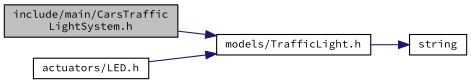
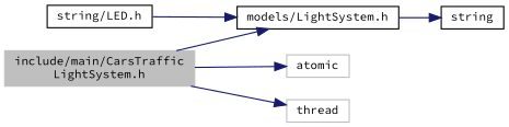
  digraph {
    fontname="Source Code Pro"
    rankdir=LR
    node [color=black fillcolor=white fontname="Source Code Pro" fontsize=10 shape=record style=filled]
    edge [color=midnightblue fontname="Source Code Pro" fontsize=10 labelfontname=Helvetica labelfontsize=10 style=solid]
-   n1 [fillcolor=grey75 fontcolor=black height=0.2 label="include/main/CarsTraffic\lLightSystem.h" width=0.4]
-   n2 [height=0.2 label="models/TrafficLight.h" width=0.4]
+   n1 [color=grey75 fillcolor=grey75 fontcolor=black height=0.2 label="include/main/CarsTraffic\lLightSystem.h" width=0.4]
+   n2 [height=0.2 label="models/LightSystem.h" width=0.4]
+   n3 [color=grey75 height=0.2 label=atomic width=0.4]
+   n4 [color=grey75 height=0.2 label=thread width=0.4]
    n5 [height=0.2 label=string width=0.4]
-   n6 [height=0.2 label="actuators/LED.h" width=0.4]
+   n6 [height=0.2 label="string/LED.h" width=0.4]
    n1 -> n2
+   n1 -> n3
+   n1 -> n4
    n2 -> n5
    n6 -> n2
  }
